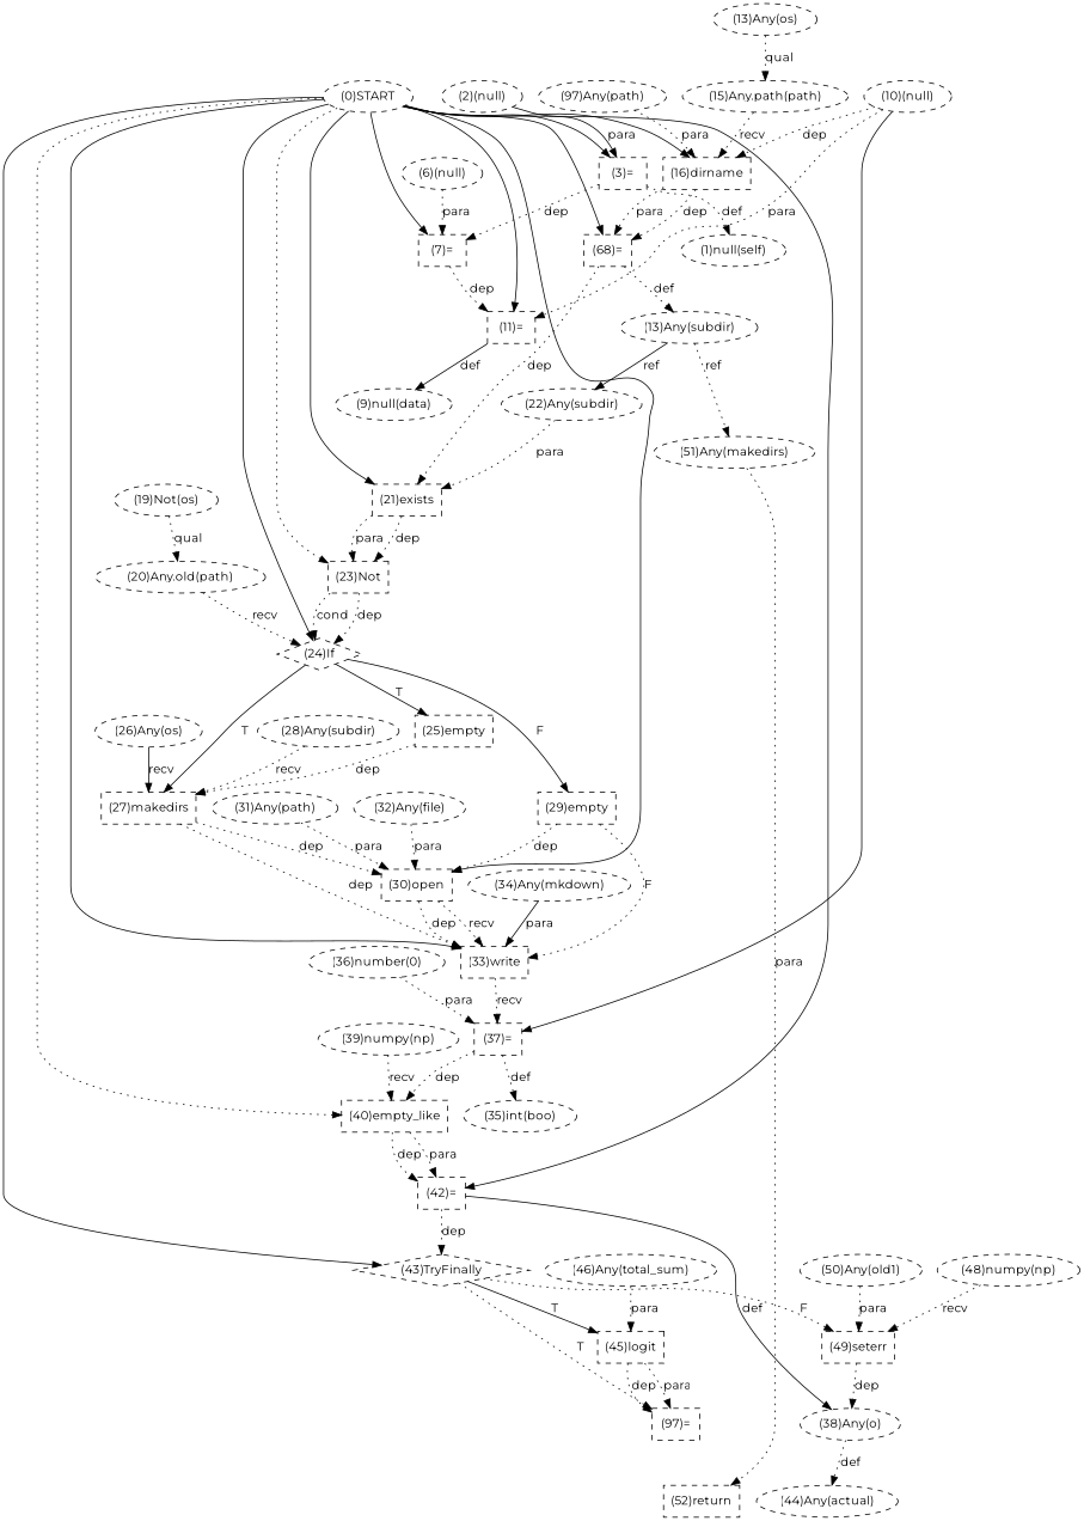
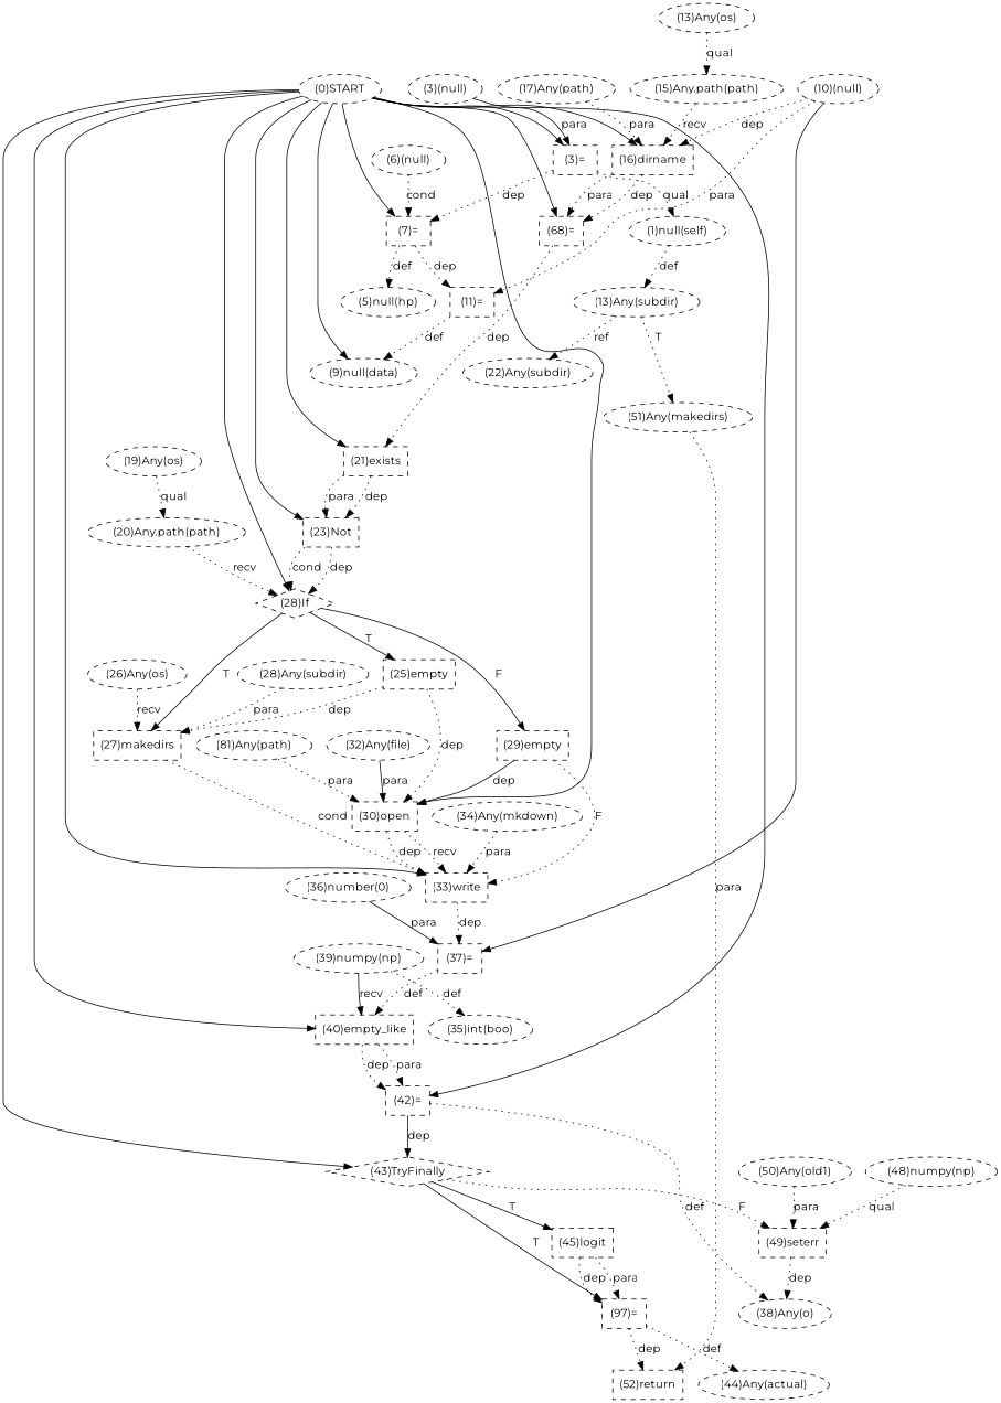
  digraph {
    fontname=Montserrat
    node [fontname=Montserrat shape=ellipse style=dashed]
    edge [fontname=Montserrat style=dotted]
-   n1 [label="(46)Any(total_sum)"]
    n2 [label="(45)logit" shape=box]
    n3 [label="(97)=" shape=box]
    n4 [label="(52)return" shape=box]
    n5 [label="(33)write" shape=box]
    n6 [label="(37)=" shape=box]
    n7 [label="(35)int(boo)"]
    n8 [label="(40)empty_like" shape=box]
    n9 [label="(10)(null)"]
    n10 [label="(11)=" shape=box]
    n11 [label="(16)dirname" shape=box]
    n12 [label="(9)null(data)"]
    n13 [label="(68)=" shape=box]
    n14 [label="(30)open" shape=box]
    n15 [label="(6)(null)"]
    n16 [label="(7)=" shape=box]
+   n17 [label="(5)null(hp)"]
    n18 [label="(42)=" shape=box]
-   n19 [label="(24)If" shape=diamond]
+   n19 [label="(28)If" shape=diamond]
    n20 [label="(25)empty" shape=box]
    n21 [label="(29)empty" shape=box]
    n22 [label="(27)makedirs" shape=box]
    n23 [label="(38)Any(o)"]
    n24 [label="(43)TryFinally" shape=diamond]
    n25 [label="(49)seterr" shape=box]
    n26 [label="(44)Any(actual)"]
    n27 [label="(1)null(self)"]
    n28 [label="(36)number(0)"]
    n29 [label="(23)Not" shape=box]
    n30 [label="(13)Any(subdir)"]
    n31 [label="(51)Any(makedirs)"]
    n32 [label="(22)Any(subdir)"]
    n33 [label="(21)exists" shape=box]
    n34 [label="(28)Any(subdir)"]
    n35 [label="(34)Any(mkdown)"]
    n36 [label="(48)numpy(np)"]
    n37 [label="(3)=" shape=box]
    n38 [label="(15)Any.path(path)"]
-   n39 [label="(20)Any.old(path)"]
+   n39 [label="(20)Any.path(path)"]
    n40 [label="(39)numpy(np)"]
-   n41 [label="(19)Not(os)"]
+   n41 [label="(19)Any(os)"]
    n42 [label="(50)Any(old1)"]
    n43 [label="(0)START" shape=""]
    n44 [label="(13)Any(os)"]
-   n45 [label="(2)(null)"]
-   n46 [label="(31)Any(path)"]
-   n47 [label="(97)Any(path)"]
+   n45 [label="(3)(null)"]
+   n46 [label="(81)Any(path)"]
+   n47 [label="(17)Any(path)"]
    n48 [label="(32)Any(file)"]
    n49 [label="(26)Any(os)"]
-   n1 -> n2 [label=para]
    n2 -> n3 [label=dep]
    n2 -> n3 [label=para]
-   n23 -> n26 [label=def]
-   n5 -> n6 [label=recv]
-   n6 -> n7 [label=def]
-   n6 -> n8 [label=dep]
+   n3 -> n4 [label=dep]
+   n3 -> n26 [label=def]
+   n5 -> n6 [label=dep]
+   n40 -> n7 [label=def]
+   n6 -> n8 [label=def]
    n8 -> n18 [label=dep]
    n8 -> n18 [label=para]
    n9 -> n6 [style=solid]
    n9 -> n10 [label=para]
    n9 -> n11 [label=dep]
-   n10 -> n12 [label=def style=solid]
+   n10 -> n12 [label=def]
    n11 -> n13 [label=dep]
    n11 -> n13 [label=para]
-   n13 -> n30 [label=def]
+   n27 -> n30 [label=def]
    n13 -> n33 [label=dep]
    n14 -> n5 [label=dep]
    n14 -> n5 [label=recv]
-   n15 -> n16 [label=para]
+   n15 -> n16 [label=cond]
    n16 -> n10 [label=dep]
-   n18 -> n23 [label=def style=solid]
-   n18 -> n24 [label=dep]
+   n16 -> n17 [label=def]
+   n18 -> n23 [label=def]
+   n18 -> n24 [label=dep style=solid]
    n19 -> n20 [label=T style=""]
    n19 -> n21 [label=F style=""]
    n19 -> n22 [label=T style=""]
    n20 -> n22 [label=dep]
    n21 -> n5 [label=F]
-   n21 -> n14 [label=dep]
-   n22 -> n5 [label=dep]
-   n22 -> n14 [label=dep]
+   n21 -> n14 [label=dep style=solid]
+   n22 -> n5 [label=cond]
+   n20 -> n14 [label=dep]
    n24 -> n2 [label=T style=""]
-   n24 -> n3 [label=T]
+   n24 -> n3 [label=T style=""]
    n24 -> n25 [label=F]
    n25 -> n23 [label=dep]
-   n28 -> n6 [label=para]
+   n28 -> n6 [label=para style=solid]
    n29 -> n19 [label=dep]
    n29 -> n19 [label=cond]
-   n30 -> n31 [label=ref]
-   n30 -> n32 [label=ref style=solid]
+   n30 -> n31 [label=T]
+   n30 -> n32 [label=ref]
    n31 -> n4 [label=para]
-   n32 -> n33 [label=para]
    n33 -> n29 [label=dep]
    n33 -> n29 [label=para]
-   n34 -> n22 [label=recv]
-   n35 -> n5 [label=para style=solid]
-   n36 -> n25 [label=recv]
+   n34 -> n22 [label=para]
+   n35 -> n5 [label=para]
+   n36 -> n25 [label=qual]
    n37 -> n16 [label=dep]
-   n37 -> n27 [label=def]
+   n37 -> n27 [label=qual]
    n38 -> n11 [label=recv]
    n39 -> n19 [label=recv]
-   n40 -> n8 [label=recv]
+   n40 -> n8 [label=recv style=solid]
    n41 -> n39 [label=qual]
    n42 -> n25 [label=para]
    n43 -> n5 [style=solid]
-   n43 -> n8
-   n43 -> n10 [style=solid]
+   n43 -> n8 [style=solid]
+   n43 -> n12 [style=solid]
    n43 -> n11 [style=solid]
    n43 -> n13 [style=solid]
    n43 -> n14 [style=solid]
    n43 -> n16 [style=solid]
    n43 -> n18 [style=solid]
    n43 -> n19 [style=solid]
    n43 -> n24 [style=solid]
-   n43 -> n29
+   n43 -> n29 [style=solid]
    n43 -> n33 [style=solid]
    n43 -> n37 [style=solid]
    n44 -> n38 [label=qual]
    n45 -> n37 [label=para style=solid]
    n46 -> n14 [label=para]
    n47 -> n11 [label=para]
-   n48 -> n14 [label=para]
-   n49 -> n22 [label=recv style=solid]
+   n48 -> n14 [label=para style=solid]
+   n49 -> n22 [label=recv]
  }
